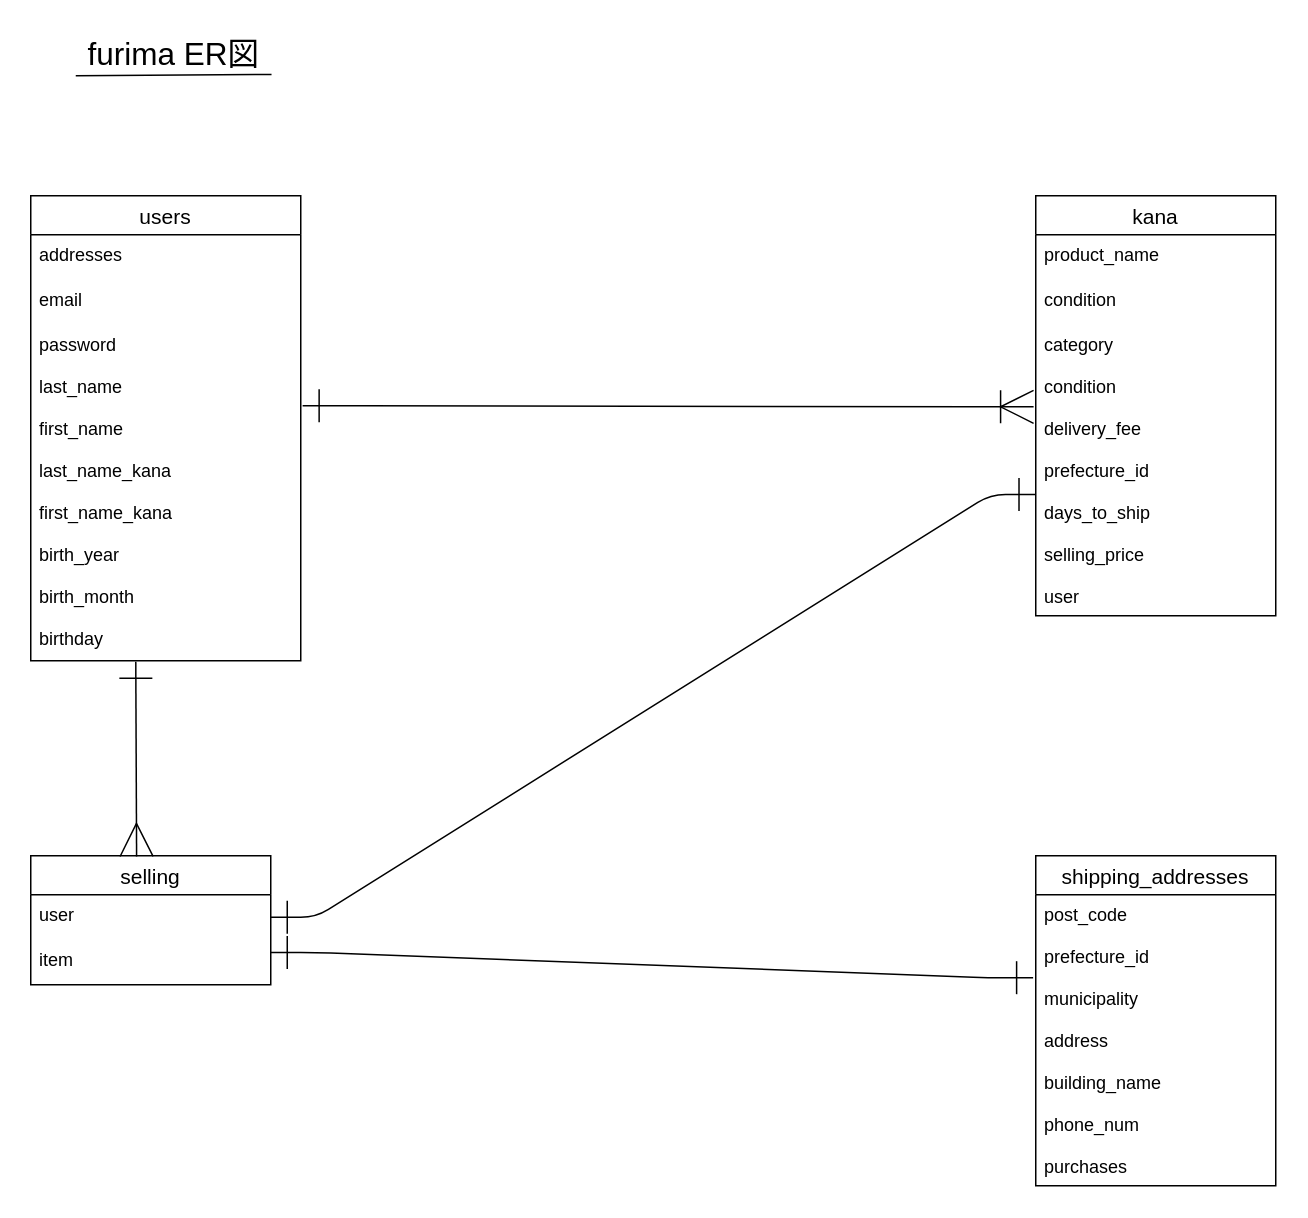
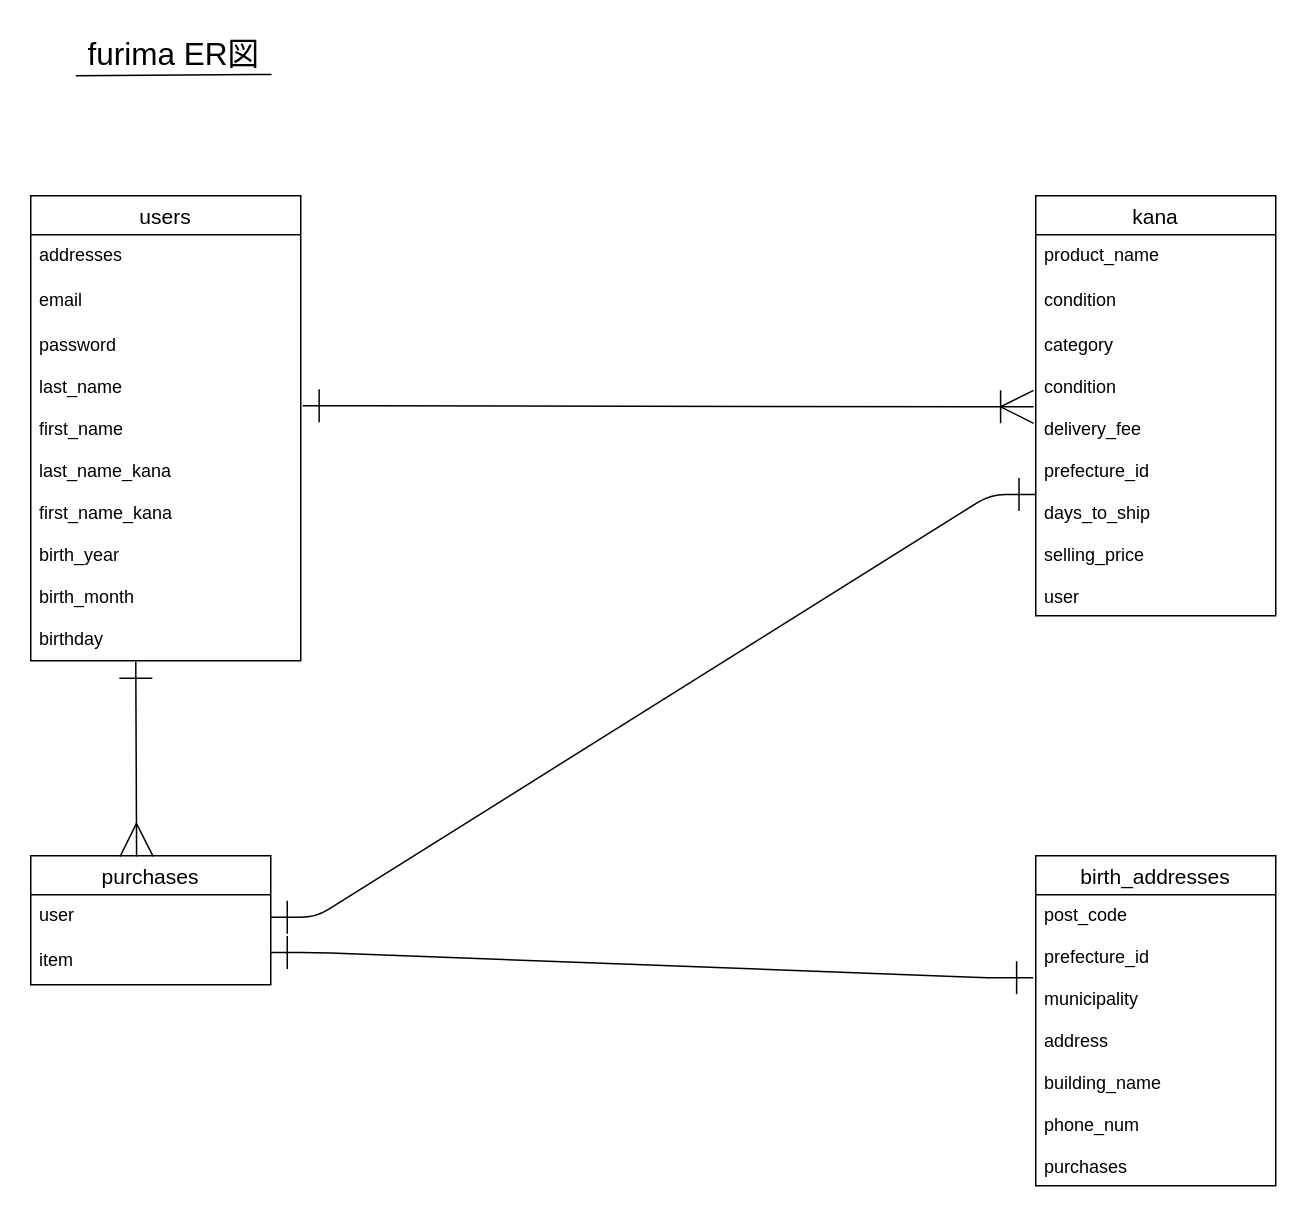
  <mxCell id="0" />
  <mxCell id="1" parent="0" />
  <mxCell id="2" value="users" style="swimlane;fontStyle=0;childLayout=stackLayout;horizontal=1;startSize=26;horizontalStack=0;resizeParent=1;resizeParentMax=0;resizeLast=0;collapsible=1;marginBottom=0;align=center;fontSize=14;" parent="1" vertex="1"><mxGeometry x="20" y="130" width="180" height="310" as="geometry"><mxRectangle x="10" y="320" width="70" height="26" as="alternateBounds" /></mxGeometry></mxCell>
  <mxCell id="3" value="addresses" style="text;strokeColor=none;fillColor=none;spacingLeft=4;spacingRight=4;overflow=hidden;rotatable=0;points=[[0,0.5],[1,0.5]];portConstraint=eastwest;fontSize=12;" parent="2" vertex="1"><mxGeometry y="26" width="180" height="30" as="geometry" /></mxCell>
  <mxCell id="4" value="email" style="text;strokeColor=none;fillColor=none;spacingLeft=4;spacingRight=4;overflow=hidden;rotatable=0;points=[[0,0.5],[1,0.5]];portConstraint=eastwest;fontSize=12;" parent="2" vertex="1"><mxGeometry y="56" width="180" height="30" as="geometry" /></mxCell>
  <mxCell id="5" value="password&#10;&#10;last_name&#10;&#10;first_name&#10;&#10;last_name_kana&#10;&#10;first_name_kana&#10;&#10;birth_year&#10;&#10;birth_month&#10;&#10;birthday&#10;" style="text;strokeColor=none;fillColor=none;spacingLeft=4;spacingRight=4;overflow=hidden;rotatable=0;points=[[0,0.5],[1,0.5]];portConstraint=eastwest;fontSize=12;" parent="2" vertex="1"><mxGeometry y="86" width="180" height="224" as="geometry" /></mxCell>
  <mxCell id="6" style="edgeStyle=orthogonalEdgeStyle;rounded=0;orthogonalLoop=1;jettySize=auto;html=1;exitX=1;exitY=0.5;exitDx=0;exitDy=0;" parent="2" source="4" target="4" edge="1"><mxGeometry relative="1" as="geometry" /></mxCell>
  <mxCell id="7" value="kana" style="swimlane;fontStyle=0;childLayout=stackLayout;horizontal=1;startSize=26;horizontalStack=0;resizeParent=1;resizeParentMax=0;resizeLast=0;collapsible=1;marginBottom=0;align=center;fontSize=14;" parent="1" vertex="1"><mxGeometry x="690" y="130" width="160" height="280" as="geometry" /></mxCell>
  <mxCell id="8" value="product_name&#10;" style="text;strokeColor=none;fillColor=none;spacingLeft=4;spacingRight=4;overflow=hidden;rotatable=0;points=[[0,0.5],[1,0.5]];portConstraint=eastwest;fontSize=12;" parent="7" vertex="1"><mxGeometry y="26" width="160" height="30" as="geometry" /></mxCell>
  <mxCell id="9" value="condition" style="text;strokeColor=none;fillColor=none;spacingLeft=4;spacingRight=4;overflow=hidden;rotatable=0;points=[[0,0.5],[1,0.5]];portConstraint=eastwest;fontSize=12;" parent="7" vertex="1"><mxGeometry y="56" width="160" height="30" as="geometry" /></mxCell>
  <mxCell id="10" value="category&#10;&#10;condition&#10;&#10;delivery_fee&#10;&#10;prefecture_id&#10;&#10;days_to_ship&#10;&#10;selling_price&#10;&#10;user" style="text;strokeColor=none;fillColor=none;spacingLeft=4;spacingRight=4;overflow=hidden;rotatable=0;points=[[0,0.5],[1,0.5]];portConstraint=eastwest;fontSize=12;" parent="7" vertex="1"><mxGeometry y="86" width="160" height="194" as="geometry" /></mxCell>
- <mxCell id="11" value="selling" style="swimlane;fontStyle=0;childLayout=stackLayout;horizontal=1;startSize=26;horizontalStack=0;resizeParent=1;resizeParentMax=0;resizeLast=0;collapsible=1;marginBottom=0;align=center;fontSize=14;" parent="1" vertex="1"><mxGeometry x="20" y="570" width="160" height="86" as="geometry" /></mxCell>
+ <mxCell id="11" value="purchases" style="swimlane;fontStyle=0;childLayout=stackLayout;horizontal=1;startSize=26;horizontalStack=0;resizeParent=1;resizeParentMax=0;resizeLast=0;collapsible=1;marginBottom=0;align=center;fontSize=14;" parent="1" vertex="1"><mxGeometry x="20" y="570" width="160" height="86" as="geometry" /></mxCell>
  <mxCell id="12" value="user" style="text;strokeColor=none;fillColor=none;spacingLeft=4;spacingRight=4;overflow=hidden;rotatable=0;points=[[0,0.5],[1,0.5]];portConstraint=eastwest;fontSize=12;" parent="11" vertex="1"><mxGeometry y="26" width="160" height="30" as="geometry" /></mxCell>
  <mxCell id="13" value="item" style="text;strokeColor=none;fillColor=none;spacingLeft=4;spacingRight=4;overflow=hidden;rotatable=0;points=[[0,0.5],[1,0.5]];portConstraint=eastwest;fontSize=12;" parent="11" vertex="1"><mxGeometry y="56" width="160" height="30" as="geometry" /></mxCell>
- <mxCell id="14" value="shipping_addresses" style="swimlane;fontStyle=0;childLayout=stackLayout;horizontal=1;startSize=26;horizontalStack=0;resizeParent=1;resizeParentMax=0;resizeLast=0;collapsible=1;marginBottom=0;align=center;fontSize=14;rounded=0;sketch=0;" parent="1" vertex="1"><mxGeometry x="690" y="570" width="160" height="220" as="geometry" /></mxCell>
+ <mxCell id="14" value="birth_addresses" style="swimlane;fontStyle=0;childLayout=stackLayout;horizontal=1;startSize=26;horizontalStack=0;resizeParent=1;resizeParentMax=0;resizeLast=0;collapsible=1;marginBottom=0;align=center;fontSize=14;rounded=0;sketch=0;" parent="1" vertex="1"><mxGeometry x="690" y="570" width="160" height="220" as="geometry" /></mxCell>
  <mxCell id="15" value="post_code&#10;&#10;prefecture_id&#10;&#10;municipality&#10;&#10;address&#10;&#10;building_name&#10;&#10;phone_num&#10;&#10;purchases" style="text;strokeColor=none;fillColor=none;spacingLeft=4;spacingRight=4;overflow=hidden;rotatable=0;points=[[0,0.5],[1,0.5]];portConstraint=eastwest;fontSize=12;" parent="14" vertex="1"><mxGeometry y="26" width="160" height="194" as="geometry" /></mxCell>
  <mxCell id="16" value="" style="edgeStyle=entityRelationEdgeStyle;fontSize=12;html=1;endArrow=ERoneToMany;startArrow=ERone;entryX=-0.009;entryY=0.282;entryDx=0;entryDy=0;entryPerimeter=0;targetPerimeterSpacing=0;endSize=20;startSize=20;startFill=0;exitX=1.007;exitY=0.241;exitDx=0;exitDy=0;exitPerimeter=0;" parent="1" source="5" target="10" edge="1"><mxGeometry width="100" height="100" relative="1" as="geometry"><mxPoint x="210" y="260" as="sourcePoint" /><mxPoint x="450" y="250" as="targetPoint" /></mxGeometry></mxCell>
  <mxCell id="17" value="" style="edgeStyle=entityRelationEdgeStyle;fontSize=12;html=1;endArrow=ERone;endFill=1;strokeWidth=1;exitX=1;exitY=0.5;exitDx=0;exitDy=0;endSize=20;startSize=20;startArrow=ERone;startFill=0;entryX=-0.001;entryY=0.583;entryDx=0;entryDy=0;entryPerimeter=0;" parent="1" source="12" target="10" edge="1"><mxGeometry width="100" height="100" relative="1" as="geometry"><mxPoint x="370" y="400" as="sourcePoint" /><mxPoint x="687" y="330" as="targetPoint" /></mxGeometry></mxCell>
  <mxCell id="18" value="" style="endArrow=ERmany;html=1;rounded=0;strokeWidth=1;exitX=0.389;exitY=1.003;exitDx=0;exitDy=0;exitPerimeter=0;entryX=0.441;entryY=0.005;entryDx=0;entryDy=0;entryPerimeter=0;startArrow=ERone;startFill=0;endFill=0;endSize=20;startSize=20;" parent="1" source="5" target="11" edge="1"><mxGeometry relative="1" as="geometry"><mxPoint x="290" y="380" as="sourcePoint" /><mxPoint x="450" y="380" as="targetPoint" /></mxGeometry></mxCell>
  <mxCell id="19" value="furima ER図" style="text;html=1;resizable=0;autosize=1;align=center;verticalAlign=middle;points=[];fillColor=none;strokeColor=none;rounded=0;sketch=0;fontSize=21;" parent="1" vertex="1"><mxGeometry x="50" y="20" width="130" height="30" as="geometry" /></mxCell>
  <mxCell id="20" value="" style="endArrow=none;html=1;rounded=0;strokeWidth=1;fontSize=21;entryX=1.004;entryY=0.972;entryDx=0;entryDy=0;entryPerimeter=0;" parent="1" target="19" edge="1"><mxGeometry relative="1" as="geometry"><mxPoint x="50" y="50" as="sourcePoint" /><mxPoint x="170" y="50" as="targetPoint" /></mxGeometry></mxCell>
  <mxCell id="21" value="" style="edgeStyle=entityRelationEdgeStyle;fontSize=12;html=1;endArrow=ERone;endFill=1;entryX=-0.011;entryY=0.285;entryDx=0;entryDy=0;entryPerimeter=0;exitX=1;exitY=0.75;exitDx=0;exitDy=0;endSize=20;startSize=20;startArrow=ERone;startFill=0;" parent="1" source="11" target="15" edge="1"><mxGeometry width="100" height="100" relative="1" as="geometry"><mxPoint x="150" y="690" as="sourcePoint" /><mxPoint x="540" y="720" as="targetPoint" /></mxGeometry></mxCell>
